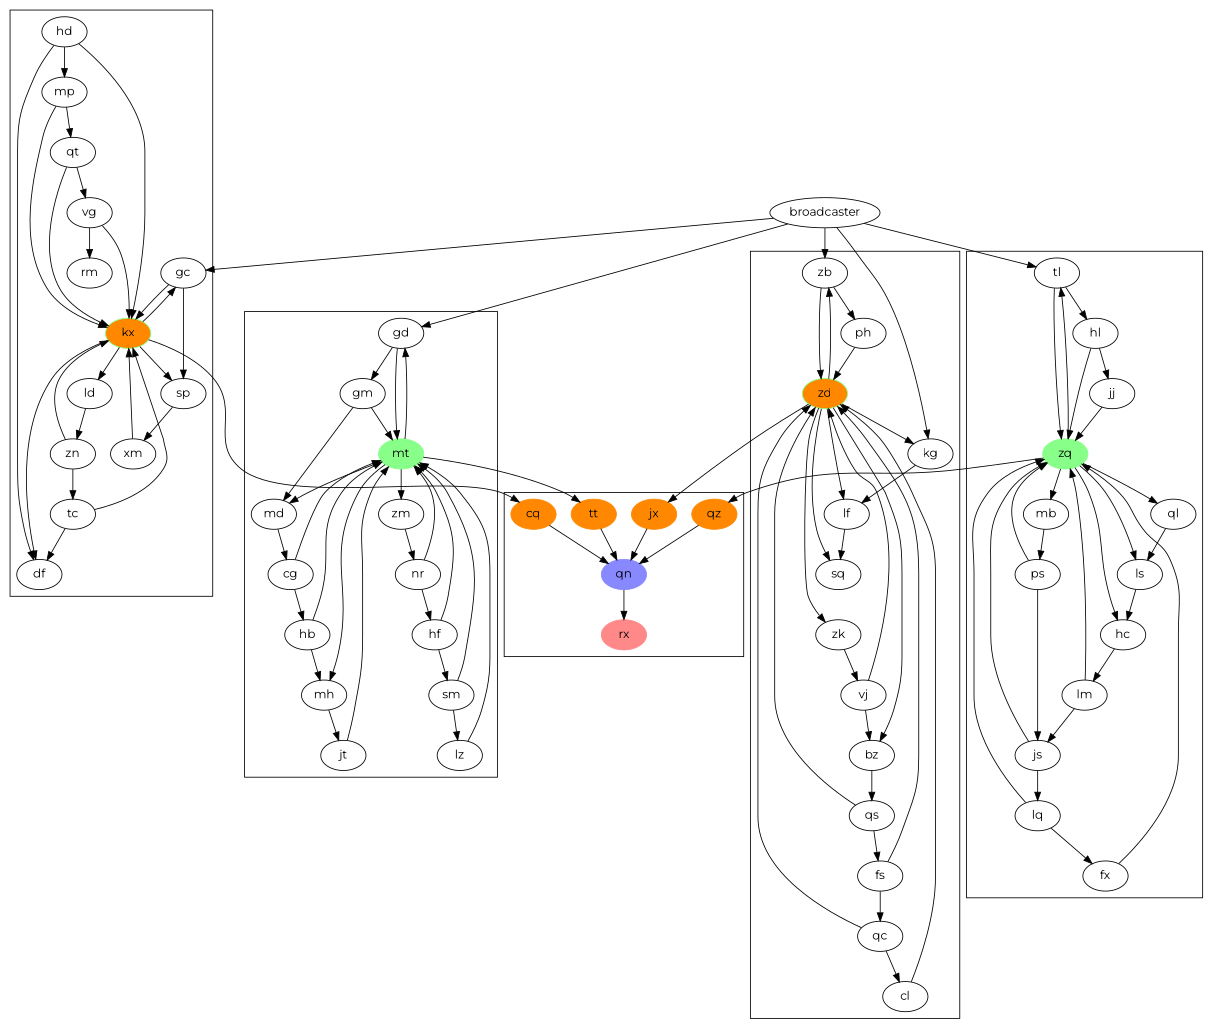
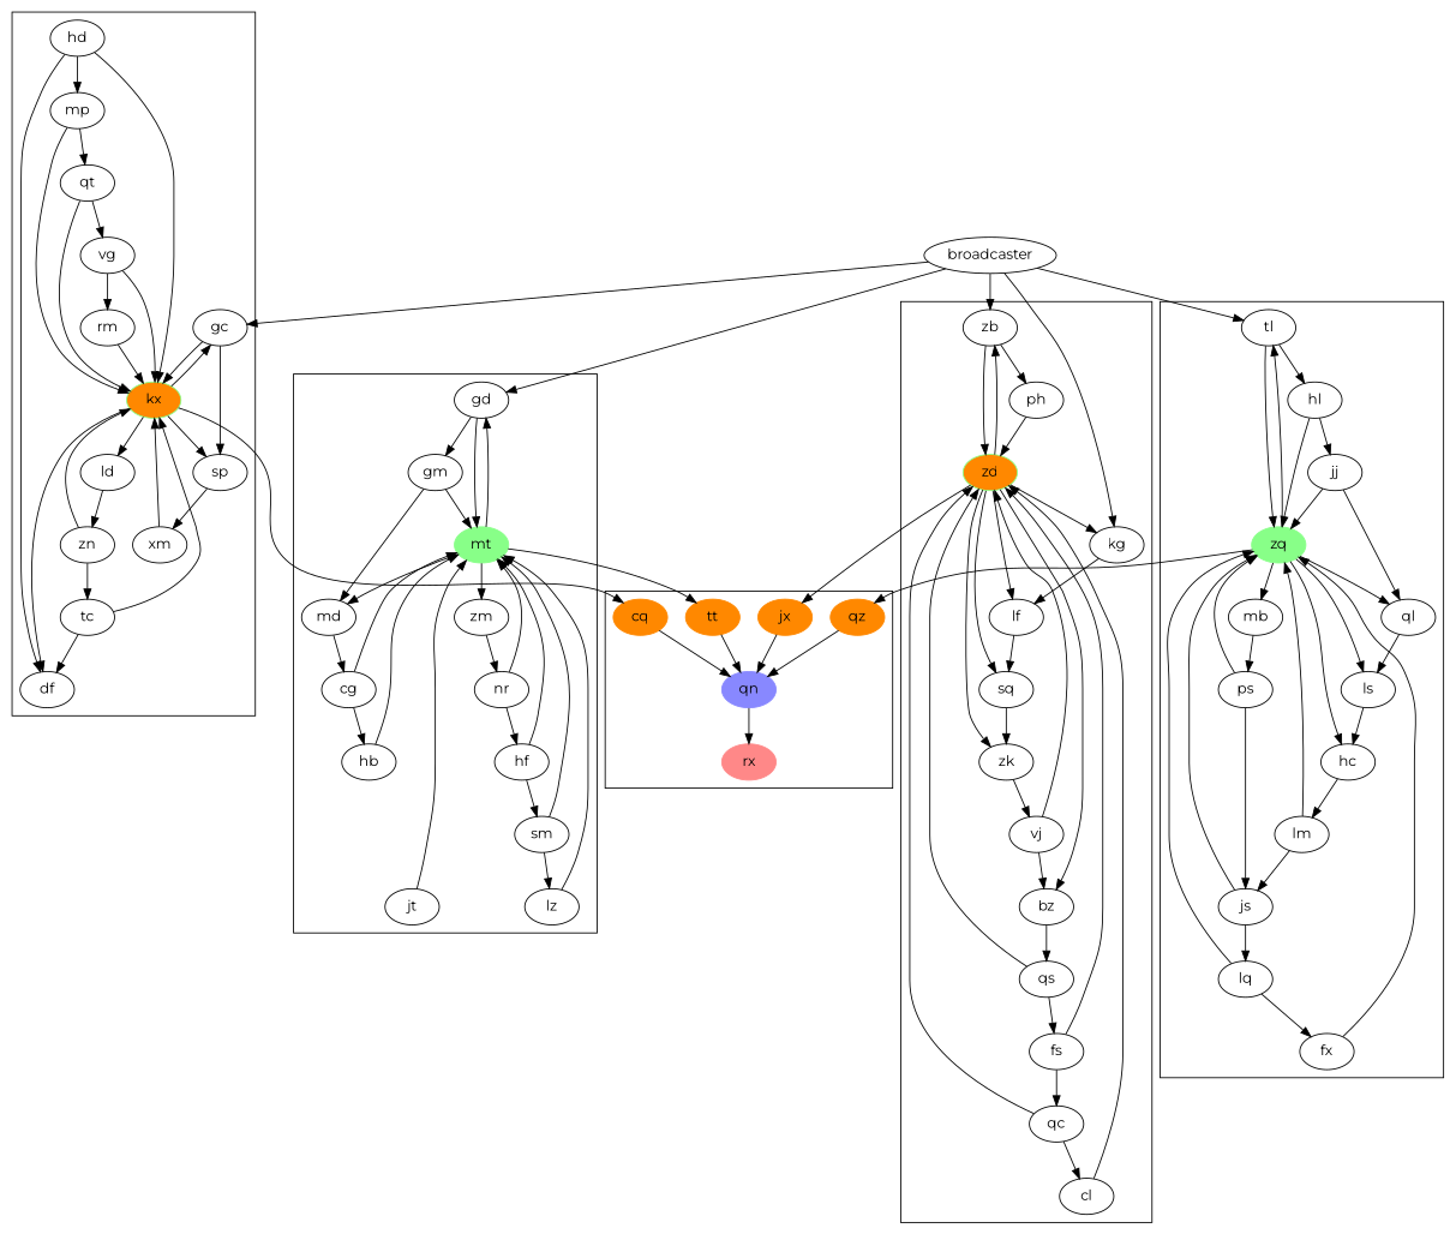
  digraph {
    fontname=Montserrat
    node [fontname=Montserrat]
    edge [fontname=Montserrat]
    gc
    kx [color="#88ff88" fillcolor="#ff8800" style=filled]
    sp
    xm
    ld
    zn
    tc
    df
    hd
    mp
    qt
    vg
    rm
    zb
    zd [color="#88ff88" fillcolor="#ff8800" style=filled]
    ph
    kg
    lf
    sq
    zk
    vj
    bz
    qs
    fs
    qc
    cl
    tl
    zq [color="#88ff88" style=filled]
    hl
    jj
    ql
    ls
    lm
    mb
    ps
    js
    lq
    fx
    hc
    gd
    mt [color="#88ff88" style=filled]
    gm
    md
    cg
    hb
-   mh
    jt
    zm
    nr
    hf
    sm
    lz
    jx [color="#ff8800" style=filled]
    qz [color="#ff8800" style=filled]
    tt [color="#ff8800" style=filled]
    cq [color="#ff8800" style=filled]
    qn [color="#8888ff" style=filled]
    rx [color="#ff8888" style=filled]
    broadcaster
    subgraph cluster_1 {
      gc
      kx
      sp
      xm
      ld
      zn
      tc
      df
      hd
      mp
      qt
      vg
      rm
    }
    subgraph cluster_2 {
      zb
      zd
      ph
      kg
      lf
      sq
      zk
      vj
      bz
      qs
      fs
      qc
      cl
    }
    subgraph cluster_3 {
      tl
      zq
      hl
      jj
      ql
      ls
      lm
      mb
      ps
      js
      lq
      fx
      hc
    }
    subgraph cluster_4 {
      gd
      mt
      gm
      md
      cg
      hb
-     mh
      jt
      zm
      nr
      hf
      sm
      lz
    }
    subgraph cluster_5 {
      jx
      qz
      tt
      cq
      qn
      rx
    }
    gc -> kx
    gc -> sp
    kx -> gc
    kx -> sp
    kx -> ld
    kx -> df
    kx -> cq
    sp -> xm
    xm -> kx
    ld -> zn
    zn -> kx
    zn -> tc
    tc -> kx
    tc -> df
    hd -> kx
    hd -> df
    hd -> mp
    mp -> kx
    mp -> qt
    qt -> kx
    qt -> vg
    vg -> kx
    vg -> rm
+   rm -> kx
    zb -> zd
    zb -> ph
    zd -> zb
    zd -> kg
    zd -> lf
    zd -> sq
    zd -> zk
    zd -> bz
    zd -> jx
    ph -> zd
    kg -> lf
    lf -> sq
+   sq -> zk
    zk -> vj
    vj -> zd
    vj -> bz
    bz -> qs
    qs -> zd
    qs -> fs
    fs -> zd
    fs -> qc
    qc -> zd
    qc -> cl
    cl -> zd
    tl -> zq
    tl -> hl
    zq -> tl
    zq -> ql
    zq -> ls
    zq -> mb
    zq -> hc
    zq -> qz
    hl -> zq
    hl -> jj
    jj -> zq
+   jj -> ql
    ql -> ls
    ls -> hc
    lm -> zq
    lm -> js
    mb -> ps
    ps -> zq
    ps -> js
    js -> zq
    js -> lq
    lq -> zq
    lq -> fx
    fx -> zq
    hc -> lm
    gd -> mt
    gd -> gm
    mt -> gd
    mt -> md
-   mt -> mh
    mt -> zm
    mt -> tt
    gm -> mt
    gm -> md
    md -> cg
    cg -> mt
    cg -> hb
    hb -> mt
-   hb -> mh
-   mh -> jt
    jt -> mt
    zm -> nr
    nr -> mt
    nr -> hf
    hf -> mt
    hf -> sm
    sm -> mt
    sm -> lz
    lz -> mt
    jx -> qn
    qz -> qn
    tt -> qn
    cq -> qn
    qn -> rx
    broadcaster -> gc
    broadcaster -> zb
    broadcaster -> kg
    broadcaster -> tl
    broadcaster -> gd
  }
